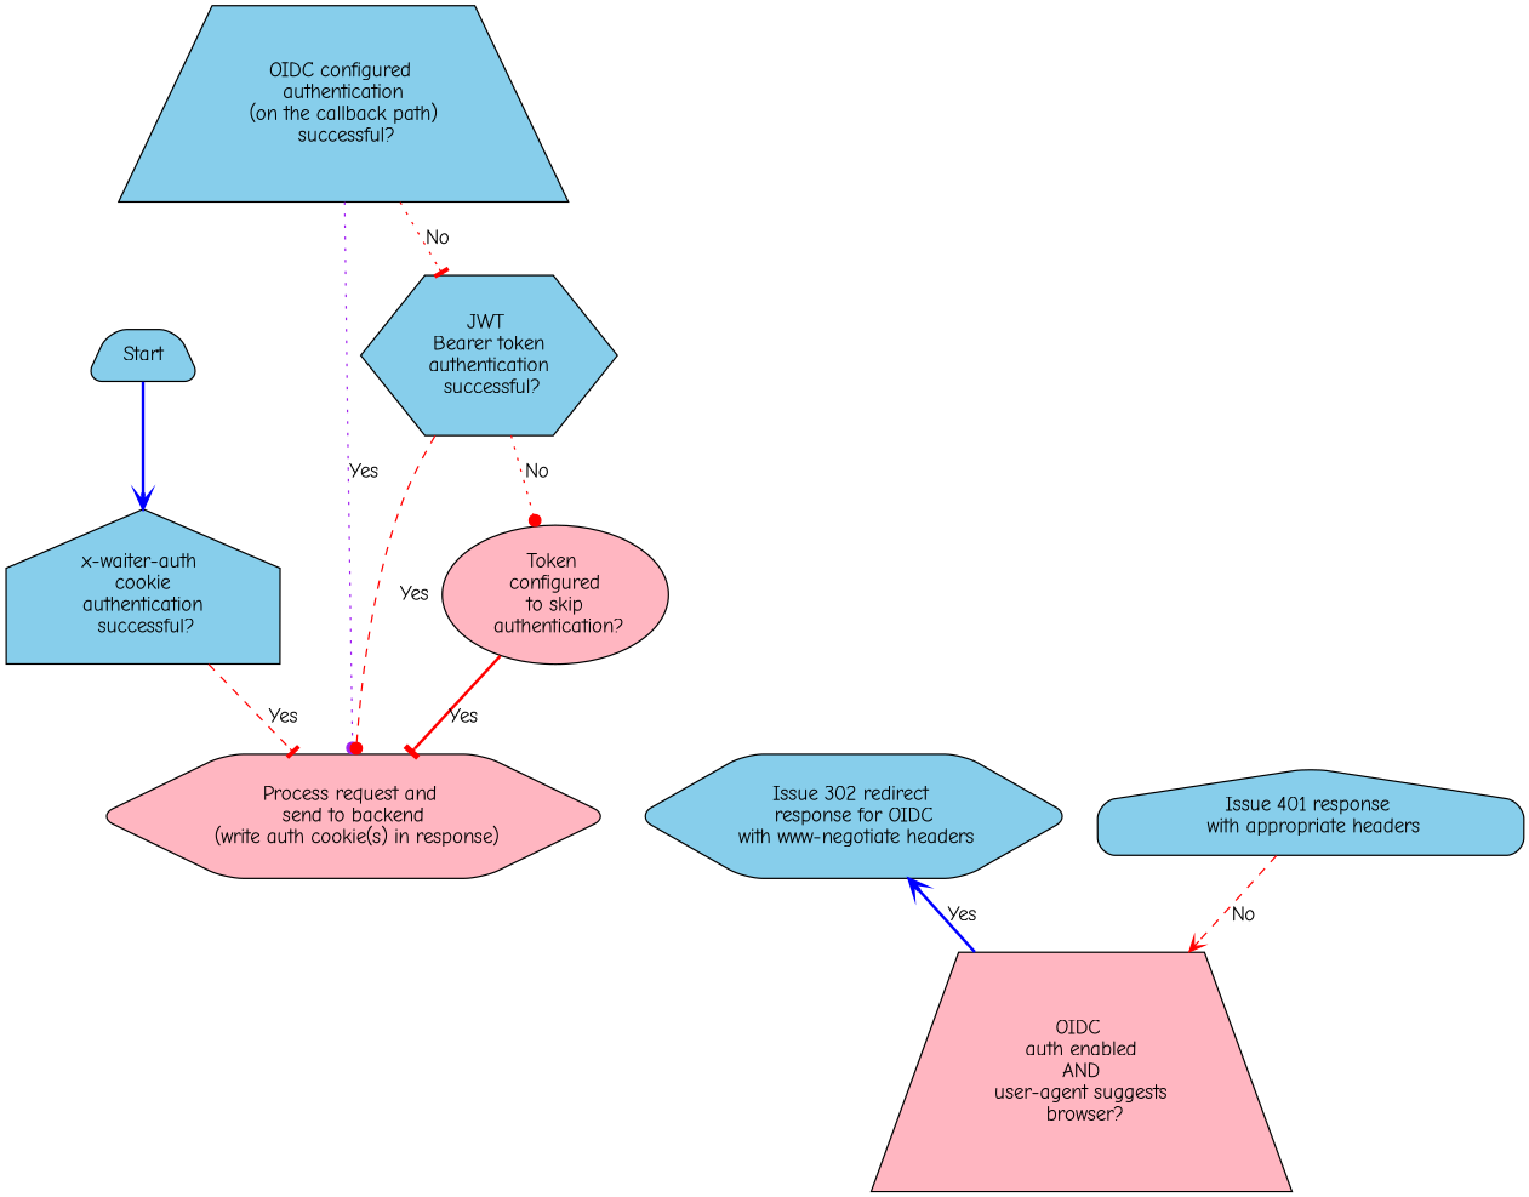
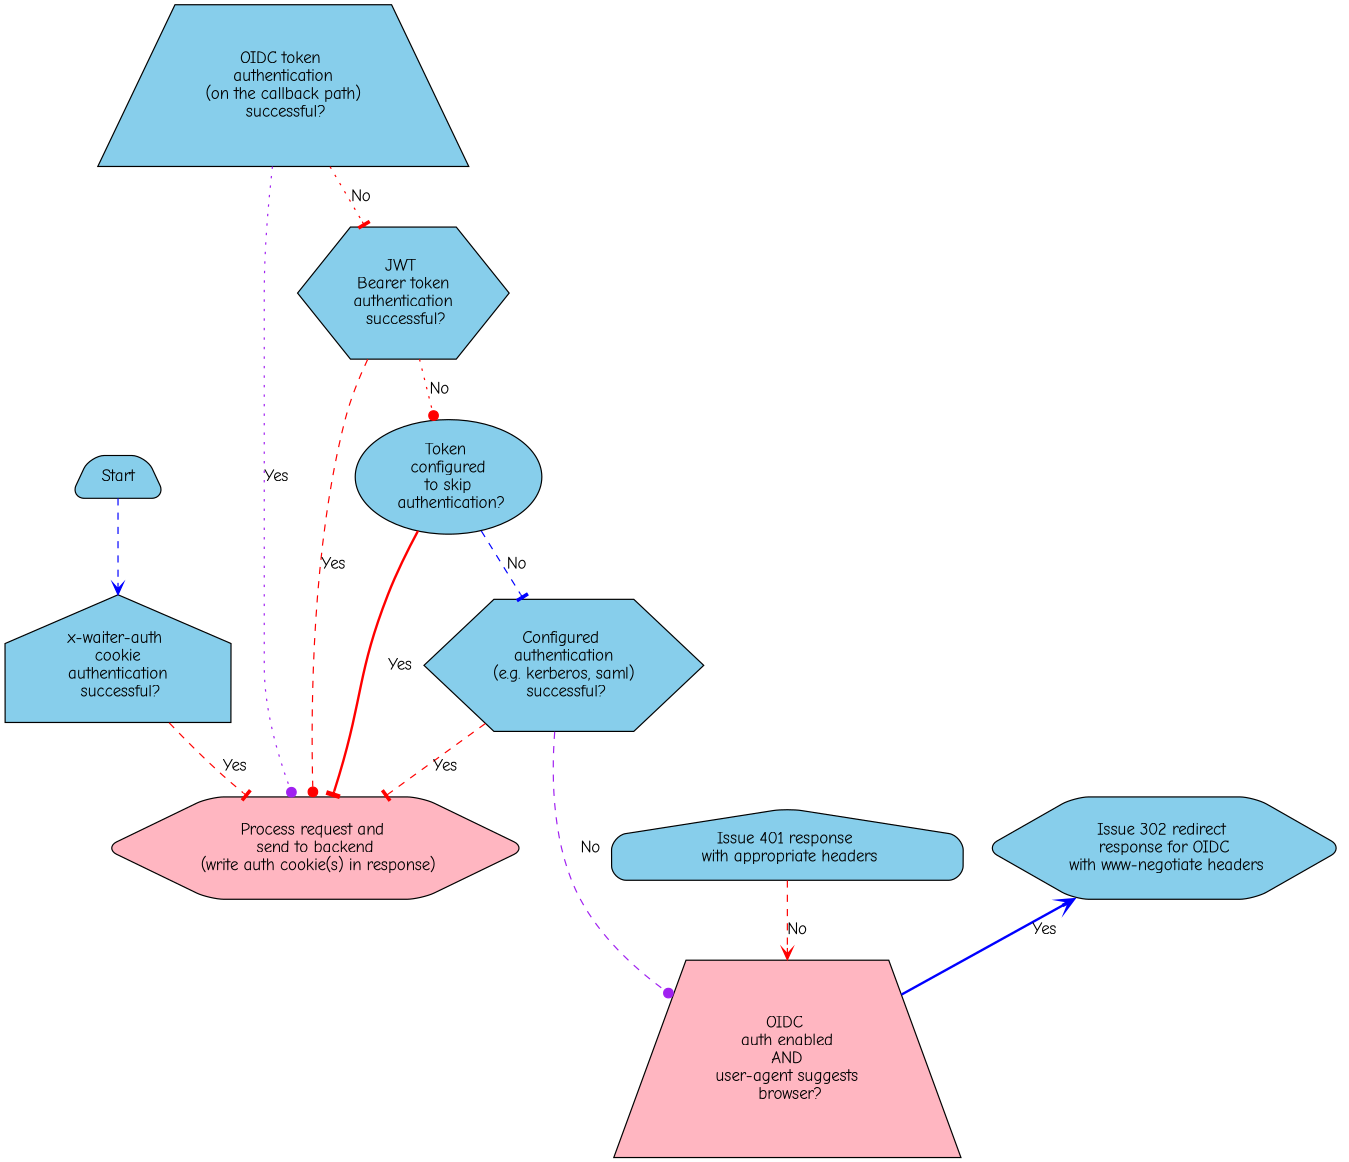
  digraph {
    fontname="Comic Neue"
    node [fillcolor=skyblue fontname="Comic Neue" shape=hexagon style=filled]
    edge [arrowhead=tee color=red fontname="Comic Neue" style=dashed]
    n1 [fillcolor=lightpink label="Process request and \n send to backend \n (write auth cookie(s) in response)" style="rounded,filled"]
    n2 [label="Issue 302 redirect \n response for OIDC \n with www-negotiate headers" style="rounded,filled"]
    n3 [label="Issue 401 response \n with appropriate headers" shape=house style="rounded,filled"]
    n4 [fillcolor=lightpink label="OIDC \n auth enabled \n AND \n user-agent suggests \n browser?" shape=trapezium]
    n5 [label=Start shape=trapezium style="rounded,filled"]
    n6 [label="x-waiter-auth \n cookie \n authentication \n successful?" shape=house]
-   n7 [label="OIDC configured \n authentication \n (on the callback path) \n successful?" shape=trapezium]
+   n7 [label="OIDC token \n authentication \n (on the callback path) \n successful?" shape=trapezium]
    n8 [label="JWT \n Bearer token \n authentication \n successful?"]
-   n9 [fillcolor=lightpink label="Token \n configured \n to skip \n authentication?" shape=ellipse]
+   n9 [label="Token \n configured \n to skip \n authentication?" shape=ellipse]
+   n10 [label="Configured \n authentication \n (e.g. kerberos, saml) \n successful?"]
    subgraph sub_1 {
      rank=same
      n1
      n2
      n3
    }
    n3 -> n4 [arrowhead=vee label=No]
    n4 -> n2 [arrowhead=vee color=blue label=Yes style=bold]
-   n5 -> n6 [arrowhead=vee color=blue style=bold]
+   n5 -> n6 [arrowhead=vee color=blue]
    n6 -> n1 [label=Yes]
    n7 -> n1 [arrowhead=dot color=purple label=Yes style=dotted]
    n7 -> n8 [label=No style=dotted]
    n8 -> n1 [arrowhead=dot label=Yes]
    n8 -> n9 [arrowhead=dot label=No style=dotted]
    n9 -> n1 [label=Yes style=bold]
+   n9 -> n10 [color=blue label=No]
+   n10 -> n1 [label=Yes]
+   n10 -> n4 [arrowhead=dot color=purple label=No]
  }
